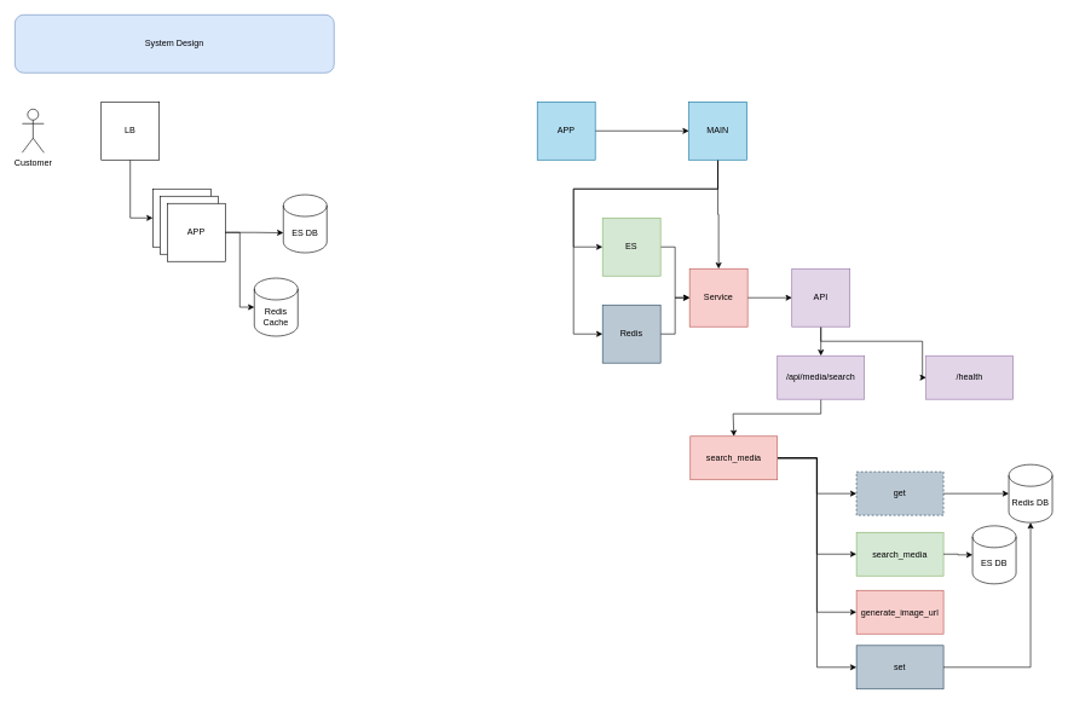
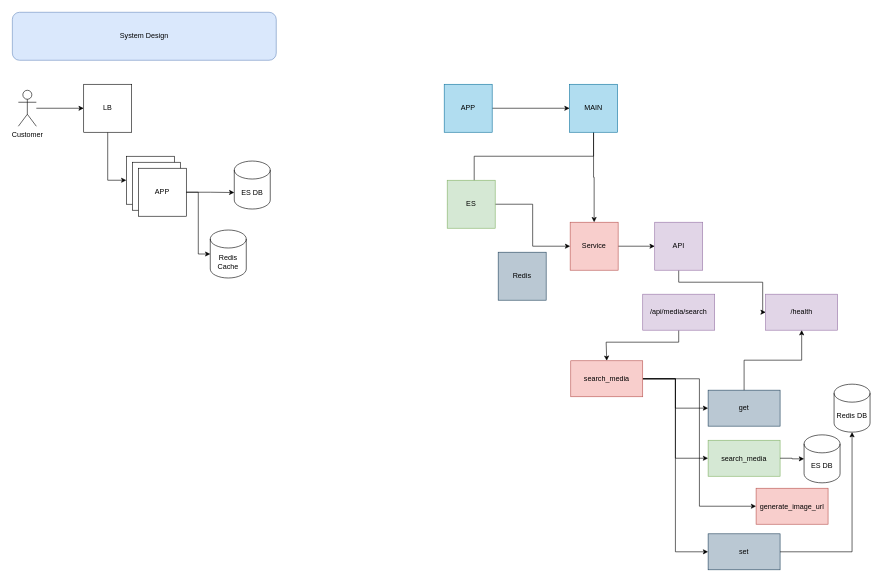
  <mxCell id="0" />
  <mxCell id="1" parent="0" />
  <mxCell id="2" value="System Design" style="rounded=1;whiteSpace=wrap;html=1;fillColor=#dae8fc;strokeColor=#6c8ebf;" parent="1" vertex="1"><mxGeometry x="20" y="20" width="440" height="80" as="geometry" /></mxCell>
  <mxCell id="3" value="ES DB" style="shape=cylinder3;whiteSpace=wrap;html=1;boundedLbl=1;backgroundOutline=1;size=15;" parent="1" vertex="1"><mxGeometry x="390" y="268" width="60" height="80" as="geometry" /></mxCell>
+ <mxCell id="4" value="" style="edgeStyle=orthogonalEdgeStyle;rounded=0;orthogonalLoop=1;jettySize=auto;html=1;" parent="1" source="5" target="37" edge="1"><mxGeometry relative="1" as="geometry" /></mxCell>
  <mxCell id="5" value="Customer" style="shape=umlActor;verticalLabelPosition=bottom;verticalAlign=top;html=1;outlineConnect=0;" parent="1" vertex="1"><mxGeometry x="30" y="150" width="30" height="60" as="geometry" /></mxCell>
  <mxCell id="6" value="APP" style="whiteSpace=wrap;html=1;aspect=fixed;" parent="1" vertex="1"><mxGeometry x="210" y="260" width="80" height="80" as="geometry" /></mxCell>
  <mxCell id="7" value="Redis Cache" style="shape=cylinder3;whiteSpace=wrap;html=1;boundedLbl=1;backgroundOutline=1;size=15;" parent="1" vertex="1"><mxGeometry x="350" y="383" width="60" height="80" as="geometry" /></mxCell>
  <mxCell id="8" value="" style="edgeStyle=orthogonalEdgeStyle;rounded=0;orthogonalLoop=1;jettySize=auto;html=1;" parent="1" source="9" target="13" edge="1"><mxGeometry relative="1" as="geometry" /></mxCell>
  <mxCell id="9" value="APP" style="whiteSpace=wrap;html=1;aspect=fixed;fillColor=#b1ddf0;strokeColor=#10739e;" parent="1" vertex="1"><mxGeometry x="740" y="140" width="80" height="80" as="geometry" /></mxCell>
  <mxCell id="10" style="edgeStyle=orthogonalEdgeStyle;rounded=0;orthogonalLoop=1;jettySize=auto;html=1;entryX=0.5;entryY=0;entryDx=0;entryDy=0;" parent="1" source="13" target="20" edge="1"><mxGeometry relative="1" as="geometry" /></mxCell>
- <mxCell id="11" style="edgeStyle=orthogonalEdgeStyle;rounded=0;orthogonalLoop=1;jettySize=auto;html=1;entryX=0;entryY=0.5;entryDx=0;entryDy=0;" parent="1" source="13" target="39" edge="1"><mxGeometry relative="1" as="geometry"><Array as="points"><mxPoint x="989" y="260" /><mxPoint x="790" y="260" /><mxPoint x="790" y="460" /></Array></mxGeometry></mxCell>
  <mxCell id="12" style="edgeStyle=orthogonalEdgeStyle;rounded=0;orthogonalLoop=1;jettySize=auto;html=1;entryX=0;entryY=0.5;entryDx=0;entryDy=0;" parent="1" source="13" target="18" edge="1"><mxGeometry relative="1" as="geometry"><Array as="points"><mxPoint x="989" y="260" /><mxPoint x="790" y="260" /><mxPoint x="790" y="340" /></Array></mxGeometry></mxCell>
  <mxCell id="13" value="MAIN" style="whiteSpace=wrap;html=1;aspect=fixed;fillColor=#b1ddf0;strokeColor=#10739e;" parent="1" vertex="1"><mxGeometry x="949" y="140" width="80" height="80" as="geometry" /></mxCell>
- <mxCell id="14" style="edgeStyle=orthogonalEdgeStyle;rounded=0;orthogonalLoop=1;jettySize=auto;html=1;entryX=0.5;entryY=0;entryDx=0;entryDy=0;" parent="1" source="16" target="22" edge="1"><mxGeometry relative="1" as="geometry" /></mxCell>
  <mxCell id="15" style="edgeStyle=orthogonalEdgeStyle;rounded=0;orthogonalLoop=1;jettySize=auto;html=1;" parent="1" source="16" target="23" edge="1"><mxGeometry relative="1" as="geometry"><Array as="points"><mxPoint x="1131" y="470" /><mxPoint x="1271" y="470" /></Array></mxGeometry></mxCell>
  <mxCell id="16" value="API" style="whiteSpace=wrap;html=1;aspect=fixed;fillColor=#e1d5e7;strokeColor=#9673a6;" parent="1" vertex="1"><mxGeometry x="1091" y="370" width="80" height="80" as="geometry" /></mxCell>
  <mxCell id="17" value="" style="edgeStyle=orthogonalEdgeStyle;rounded=0;orthogonalLoop=1;jettySize=auto;html=1;" parent="1" source="18" target="20" edge="1"><mxGeometry relative="1" as="geometry" /></mxCell>
- <mxCell id="18" value="ES" style="whiteSpace=wrap;html=1;aspect=fixed;fillColor=#d5e8d4;strokeColor=#82b366;" parent="1" vertex="1"><mxGeometry x="830" y="300" width="80" height="80" as="geometry" /></mxCell>
+ <mxCell id="18" value="ES" style="whiteSpace=wrap;html=1;aspect=fixed;fillColor=#d5e8d4;strokeColor=#82b366;" parent="1" vertex="1"><mxGeometry x="745" y="300" width="80" height="80" as="geometry" /></mxCell>
  <mxCell id="19" value="" style="edgeStyle=orthogonalEdgeStyle;rounded=0;orthogonalLoop=1;jettySize=auto;html=1;" parent="1" source="20" target="16" edge="1"><mxGeometry relative="1" as="geometry" /></mxCell>
  <mxCell id="20" value="Service" style="whiteSpace=wrap;html=1;aspect=fixed;fillColor=#f8cecc;strokeColor=#b85450;" parent="1" vertex="1"><mxGeometry x="950" y="370" width="80" height="80" as="geometry" /></mxCell>
  <mxCell id="21" style="edgeStyle=orthogonalEdgeStyle;rounded=0;orthogonalLoop=1;jettySize=auto;html=1;entryX=0.5;entryY=0;entryDx=0;entryDy=0;" parent="1" source="22" target="28" edge="1"><mxGeometry relative="1" as="geometry"><Array as="points"><mxPoint x="1131" y="570" /><mxPoint x="1010" y="570" /></Array></mxGeometry></mxCell>
  <mxCell id="22" value="/api/media/search" style="whiteSpace=wrap;html=1;fillColor=#e1d5e7;strokeColor=#9673a6;" parent="1" vertex="1"><mxGeometry x="1071" y="490" width="120" height="60" as="geometry" /></mxCell>
  <mxCell id="23" value="/health" style="whiteSpace=wrap;html=1;fillColor=#e1d5e7;strokeColor=#9673a6;" parent="1" vertex="1"><mxGeometry x="1276" y="490" width="120" height="60" as="geometry" /></mxCell>
  <mxCell id="24" style="edgeStyle=orthogonalEdgeStyle;rounded=0;orthogonalLoop=1;jettySize=auto;html=1;entryX=0;entryY=0.5;entryDx=0;entryDy=0;" parent="1" source="28" target="41" edge="1"><mxGeometry relative="1" as="geometry" /></mxCell>
  <mxCell id="25" style="edgeStyle=orthogonalEdgeStyle;rounded=0;orthogonalLoop=1;jettySize=auto;html=1;entryX=0;entryY=0.5;entryDx=0;entryDy=0;" parent="1" source="28" target="29" edge="1"><mxGeometry relative="1" as="geometry" /></mxCell>
  <mxCell id="26" style="edgeStyle=orthogonalEdgeStyle;rounded=0;orthogonalLoop=1;jettySize=auto;html=1;entryX=0;entryY=0.5;entryDx=0;entryDy=0;" parent="1" source="28" target="30" edge="1"><mxGeometry relative="1" as="geometry" /></mxCell>
  <mxCell id="27" style="edgeStyle=orthogonalEdgeStyle;rounded=0;orthogonalLoop=1;jettySize=auto;html=1;entryX=0;entryY=0.5;entryDx=0;entryDy=0;" parent="1" source="28" target="42" edge="1"><mxGeometry relative="1" as="geometry" /></mxCell>
  <mxCell id="28" value="search_media" style="whiteSpace=wrap;html=1;fillColor=#f8cecc;strokeColor=#b85450;" parent="1" vertex="1"><mxGeometry x="951" y="601" width="120" height="60" as="geometry" /></mxCell>
  <mxCell id="29" value="search_media" style="whiteSpace=wrap;html=1;fillColor=#d5e8d4;strokeColor=#82b366;" parent="1" vertex="1"><mxGeometry x="1180" y="733.5" width="120" height="60" as="geometry" /></mxCell>
- <mxCell id="30" value="generate_image_url" style="whiteSpace=wrap;html=1;fillColor=#f8cecc;strokeColor=#b85450;" parent="1" vertex="1"><mxGeometry x="1180" y="813.5" width="120" height="60" as="geometry" /></mxCell>
+ <mxCell id="30" value="generate_image_url" style="whiteSpace=wrap;html=1;fillColor=#f8cecc;strokeColor=#b85450;" parent="1" vertex="1"><mxGeometry x="1260" y="813.5" width="120" height="60" as="geometry" /></mxCell>
  <mxCell id="31" value="ES DB" style="shape=cylinder3;whiteSpace=wrap;html=1;boundedLbl=1;backgroundOutline=1;size=15;" parent="1" vertex="1"><mxGeometry x="1340" y="724.5" width="60" height="80" as="geometry" /></mxCell>
  <mxCell id="32" value="APP" style="whiteSpace=wrap;html=1;aspect=fixed;" parent="1" vertex="1"><mxGeometry x="220" y="270" width="80" height="80" as="geometry" /></mxCell>
  <mxCell id="33" value="APP" style="whiteSpace=wrap;html=1;aspect=fixed;" parent="1" vertex="1"><mxGeometry x="230" y="280" width="80" height="80" as="geometry" /></mxCell>
  <mxCell id="34" style="edgeStyle=orthogonalEdgeStyle;rounded=0;orthogonalLoop=1;jettySize=auto;html=1;entryX=0;entryY=0;entryDx=0;entryDy=52.5;entryPerimeter=0;" parent="1" source="33" target="3" edge="1"><mxGeometry relative="1" as="geometry" /></mxCell>
  <mxCell id="35" style="edgeStyle=orthogonalEdgeStyle;rounded=0;orthogonalLoop=1;jettySize=auto;html=1;entryX=0;entryY=0.5;entryDx=0;entryDy=0;entryPerimeter=0;" parent="1" source="33" target="7" edge="1"><mxGeometry relative="1" as="geometry" /></mxCell>
  <mxCell id="36" style="edgeStyle=orthogonalEdgeStyle;rounded=0;orthogonalLoop=1;jettySize=auto;html=1;entryX=0;entryY=0.5;entryDx=0;entryDy=0;" parent="1" source="37" target="6" edge="1"><mxGeometry relative="1" as="geometry" /></mxCell>
  <mxCell id="37" value="LB" style="whiteSpace=wrap;html=1;aspect=fixed;" parent="1" vertex="1"><mxGeometry x="139" y="140" width="80" height="80" as="geometry" /></mxCell>
- <mxCell id="38" style="edgeStyle=orthogonalEdgeStyle;rounded=0;orthogonalLoop=1;jettySize=auto;html=1;entryX=0;entryY=0.5;entryDx=0;entryDy=0;" parent="1" source="39" target="20" edge="1"><mxGeometry relative="1" as="geometry" /></mxCell>
  <mxCell id="39" value="Redis" style="whiteSpace=wrap;html=1;aspect=fixed;fillColor=#bac8d3;strokeColor=#23445d;" parent="1" vertex="1"><mxGeometry x="830" y="420" width="80" height="80" as="geometry" /></mxCell>
  <mxCell id="40" value="Redis DB" style="shape=cylinder3;whiteSpace=wrap;html=1;boundedLbl=1;backgroundOutline=1;size=15;" parent="1" vertex="1"><mxGeometry x="1390" y="640" width="60" height="80" as="geometry" /></mxCell>
- <mxCell id="41" value="get" style="whiteSpace=wrap;html=1;fillColor=#bac8d3;strokeColor=#23445d;dashed=1;" parent="1" vertex="1"><mxGeometry x="1180" y="650" width="120" height="60" as="geometry" /></mxCell>
+ <mxCell id="41" value="get" style="whiteSpace=wrap;html=1;fillColor=#bac8d3;strokeColor=#23445d;" parent="1" vertex="1"><mxGeometry x="1180" y="650" width="120" height="60" as="geometry" /></mxCell>
  <mxCell id="42" value="set" style="whiteSpace=wrap;html=1;fillColor=#bac8d3;strokeColor=#23445d;" parent="1" vertex="1"><mxGeometry x="1180" y="889.5" width="120" height="60" as="geometry" /></mxCell>
- <mxCell id="43" style="edgeStyle=orthogonalEdgeStyle;rounded=0;orthogonalLoop=1;jettySize=auto;html=1;entryX=0;entryY=0.5;entryDx=0;entryDy=0;entryPerimeter=0;" parent="1" source="41" target="40" edge="1"><mxGeometry relative="1" as="geometry" /></mxCell>
+ <mxCell id="43" style="edgeStyle=orthogonalEdgeStyle;rounded=0;orthogonalLoop=1;jettySize=auto;html=1;" parent="1" source="41" target="23" edge="1"><mxGeometry relative="1" as="geometry" /></mxCell>
  <mxCell id="44" style="edgeStyle=orthogonalEdgeStyle;rounded=0;orthogonalLoop=1;jettySize=auto;html=1;entryX=0;entryY=0.5;entryDx=0;entryDy=0;entryPerimeter=0;" parent="1" source="29" target="31" edge="1"><mxGeometry relative="1" as="geometry" /></mxCell>
  <mxCell id="45" style="edgeStyle=orthogonalEdgeStyle;rounded=0;orthogonalLoop=1;jettySize=auto;html=1;entryX=0.5;entryY=1;entryDx=0;entryDy=0;entryPerimeter=0;" parent="1" source="42" target="40" edge="1"><mxGeometry relative="1" as="geometry" /></mxCell>
